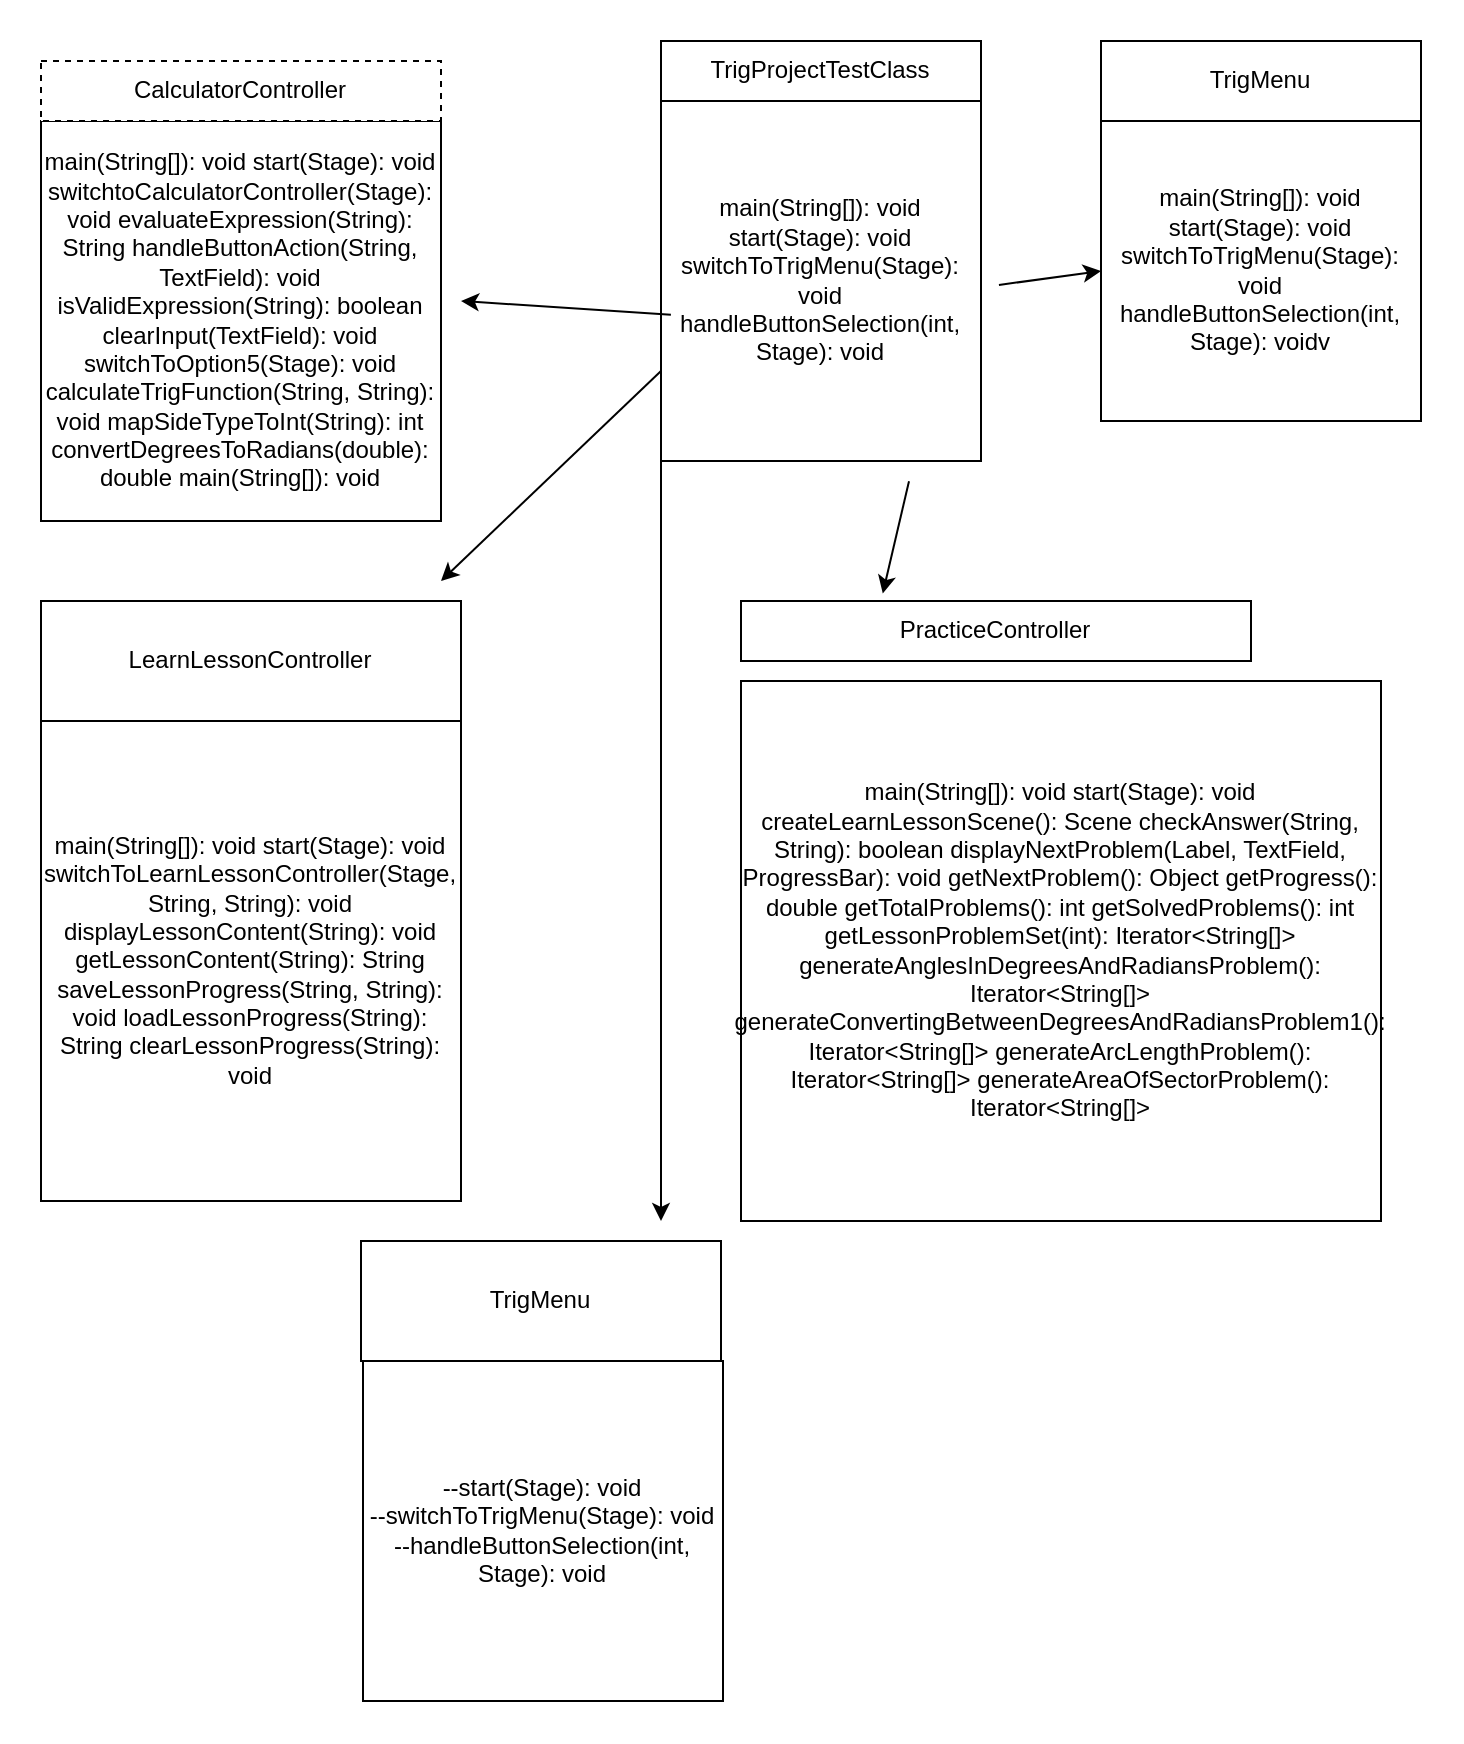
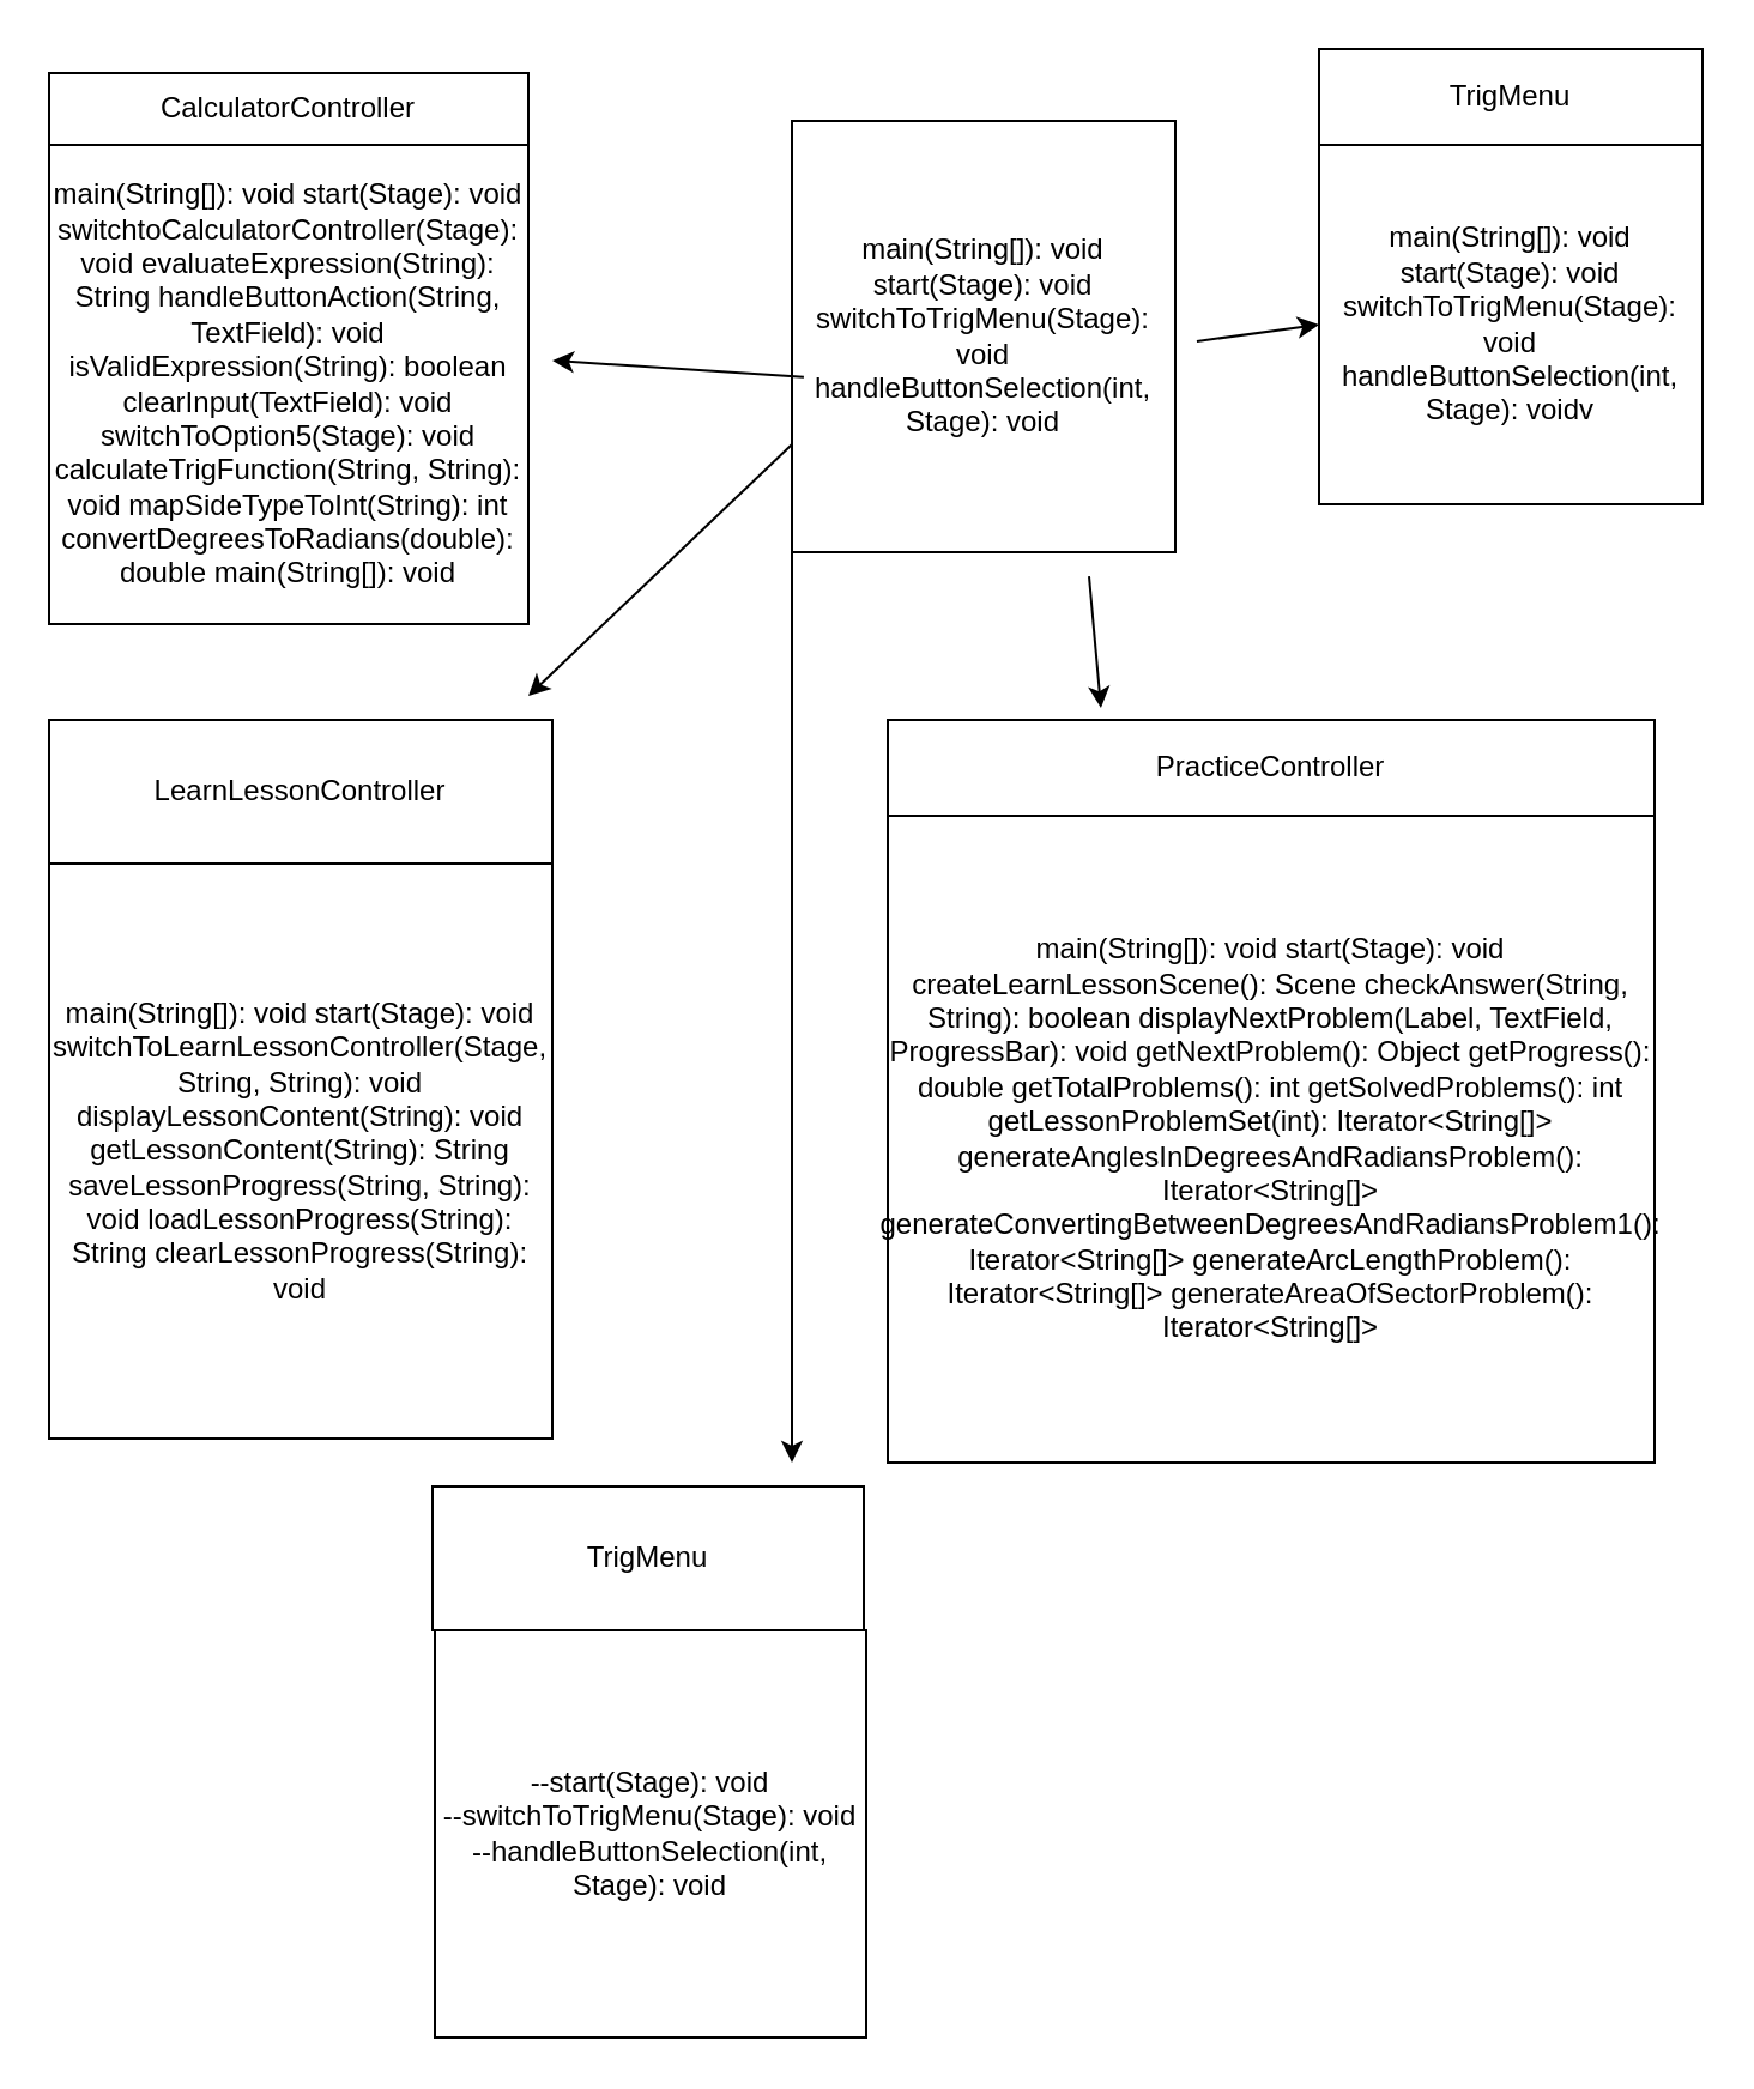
  <mxCell id="0" />
  <mxCell id="1" parent="0" />
  <mxCell id="2" value="main(String[]): void start(Stage): void switchToTrigMenu(Stage): void handleButtonSelection(int, Stage): void" style="whiteSpace=wrap;html=1;" vertex="1" parent="1"><mxGeometry x="330" y="50" width="160" height="180" as="geometry" /></mxCell>
- <mxCell id="3" value="TrigProjectTestClass" style="rounded=0;whiteSpace=wrap;html=1;" vertex="1" parent="1"><mxGeometry x="330" y="20" width="160" height="30" as="geometry" /></mxCell>
  <mxCell id="4" value="TrigMenu" style="rounded=0;whiteSpace=wrap;html=1;" vertex="1" parent="1"><mxGeometry x="550" y="20" width="160" height="40" as="geometry" /></mxCell>
  <mxCell id="5" value="main(String[]): void start(Stage): void switchToTrigMenu(Stage): void handleButtonSelection(int, Stage): voidv" style="rounded=0;whiteSpace=wrap;html=1;" vertex="1" parent="1"><mxGeometry x="550" y="60" width="160" height="150" as="geometry" /></mxCell>
  <mxCell id="6" value="" style="rounded=0;whiteSpace=wrap;html=1;" vertex="1" parent="1"><mxGeometry x="570" y="340" width="120" height="60" as="geometry" /></mxCell>
  <mxCell id="7" value="main(String[]): void start(Stage): void createLearnLessonScene(): Scene checkAnswer(String, String): boolean displayNextProblem(Label, TextField, ProgressBar): void getNextProblem(): Object getProgress(): double getTotalProblems(): int getSolvedProblems(): int getLessonProblemSet(int): Iterator&amp;lt;String[]&amp;gt; generateAnglesInDegreesAndRadiansProblem(): Iterator&amp;lt;String[]&amp;gt; generateConvertingBetweenDegreesAndRadiansProblem1(): Iterator&amp;lt;String[]&amp;gt; generateArcLengthProblem(): Iterator&amp;lt;String[]&amp;gt; generateAreaOfSectorProblem(): Iterator&amp;lt;String[]&amp;gt;" style="rounded=0;whiteSpace=wrap;html=1;" vertex="1" parent="1"><mxGeometry x="370" y="340" width="320" height="270" as="geometry" /></mxCell>
- <mxCell id="8" value="PracticeController" style="rounded=0;whiteSpace=wrap;html=1;" vertex="1" parent="1"><mxGeometry x="370" y="300" width="255" height="30" as="geometry" /></mxCell>
+ <mxCell id="8" value="PracticeController" style="rounded=0;whiteSpace=wrap;html=1;" vertex="1" parent="1"><mxGeometry x="370" y="300" width="320" height="40" as="geometry" /></mxCell>
  <mxCell id="9" value="LearnLessonController" style="rounded=0;whiteSpace=wrap;html=1;" vertex="1" parent="1"><mxGeometry x="20" y="300" width="210" height="60" as="geometry" /></mxCell>
  <mxCell id="10" value="main(String[]): void start(Stage): void switchToLearnLessonController(Stage, String, String): void displayLessonContent(String): void getLessonContent(String): String saveLessonProgress(String, String): void loadLessonProgress(String): String clearLessonProgress(String): void" style="rounded=0;whiteSpace=wrap;html=1;" vertex="1" parent="1"><mxGeometry x="20" y="360" width="210" height="240" as="geometry" /></mxCell>
  <mxCell id="11" value="main(String[]): void start(Stage): void switchtoCalculatorController(Stage): void evaluateExpression(String): String handleButtonAction(String, TextField): void isValidExpression(String): boolean clearInput(TextField): void&lt;br&gt;switchToOption5(Stage): void calculateTrigFunction(String, String): void mapSideTypeToInt(String): int convertDegreesToRadians(double): double main(String[]): void" style="rounded=0;whiteSpace=wrap;html=1;" vertex="1" parent="1"><mxGeometry x="20" y="60" width="200" height="200" as="geometry" /></mxCell>
- <mxCell id="12" value="CalculatorController" style="rounded=0;whiteSpace=wrap;html=1;dashed=1;" vertex="1" parent="1"><mxGeometry x="20" y="30" width="200" height="30" as="geometry" /></mxCell>
+ <mxCell id="12" value="CalculatorController" style="rounded=0;whiteSpace=wrap;html=1;" vertex="1" parent="1"><mxGeometry x="20" y="30" width="200" height="30" as="geometry" /></mxCell>
  <mxCell id="13" value="TrigMenu" style="rounded=0;whiteSpace=wrap;html=1;" vertex="1" parent="1"><mxGeometry x="180" y="620" width="180" height="60" as="geometry" /></mxCell>
  <mxCell id="14" value="--start(Stage): void&lt;br&gt;--switchToTrigMenu(Stage): void&lt;br&gt;--handleButtonSelection(int, Stage): void" style="rounded=0;whiteSpace=wrap;html=1;" vertex="1" parent="1"><mxGeometry x="181" y="680" width="180" height="170" as="geometry" /></mxCell>
  <mxCell id="15" value="" style="endArrow=classic;html=1;rounded=0;exitX=0.031;exitY=0.594;exitDx=0;exitDy=0;exitPerimeter=0;" edge="1" parent="1" source="2"><mxGeometry width="50" height="50" relative="1" as="geometry"><mxPoint x="230" y="270" as="sourcePoint" /><mxPoint x="230" y="150" as="targetPoint" /></mxGeometry></mxCell>
  <mxCell id="16" value="" style="endArrow=classic;html=1;rounded=0;exitX=1.056;exitY=0.511;exitDx=0;exitDy=0;exitPerimeter=0;entryX=0;entryY=0.5;entryDx=0;entryDy=0;" edge="1" parent="1" source="2" target="5"><mxGeometry width="50" height="50" relative="1" as="geometry"><mxPoint x="345" y="167" as="sourcePoint" /><mxPoint x="240" y="160" as="targetPoint" /></mxGeometry></mxCell>
  <mxCell id="17" value="" style="endArrow=classic;html=1;rounded=0;exitX=0;exitY=1;exitDx=0;exitDy=0;" edge="1" parent="1" source="2"><mxGeometry width="50" height="50" relative="1" as="geometry"><mxPoint x="374" y="243" as="sourcePoint" /><mxPoint x="330" y="610" as="targetPoint" /></mxGeometry></mxCell>
  <mxCell id="18" value="" style="endArrow=classic;html=1;rounded=0;exitX=0.775;exitY=1.056;exitDx=0;exitDy=0;exitPerimeter=0;entryX=0.278;entryY=-0.125;entryDx=0;entryDy=0;entryPerimeter=0;" edge="1" parent="1" source="2" target="8"><mxGeometry width="50" height="50" relative="1" as="geometry"><mxPoint x="509" y="152" as="sourcePoint" /><mxPoint x="560" y="145" as="targetPoint" /></mxGeometry></mxCell>
  <mxCell id="19" value="" style="endArrow=classic;html=1;rounded=0;exitX=0;exitY=0.75;exitDx=0;exitDy=0;" edge="1" parent="1" source="2"><mxGeometry width="50" height="50" relative="1" as="geometry"><mxPoint x="345" y="167" as="sourcePoint" /><mxPoint x="220" y="290" as="targetPoint" /></mxGeometry></mxCell>
